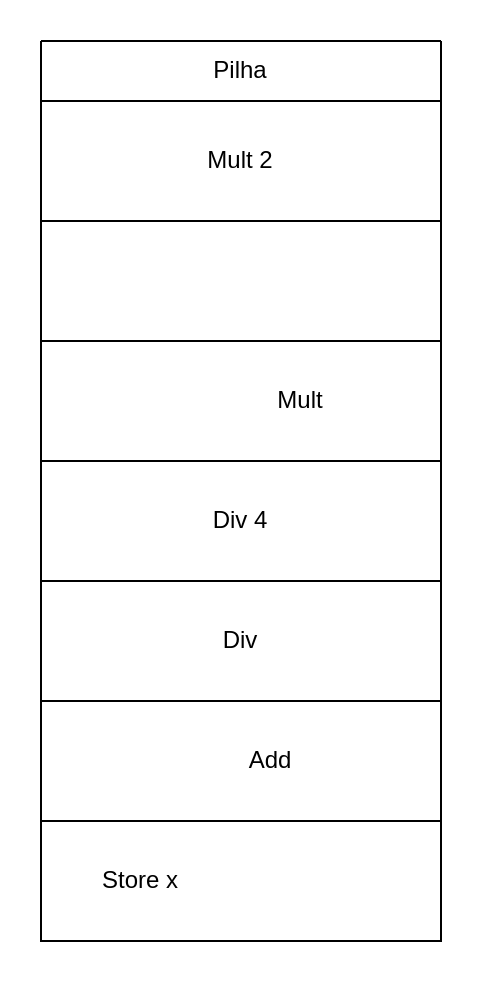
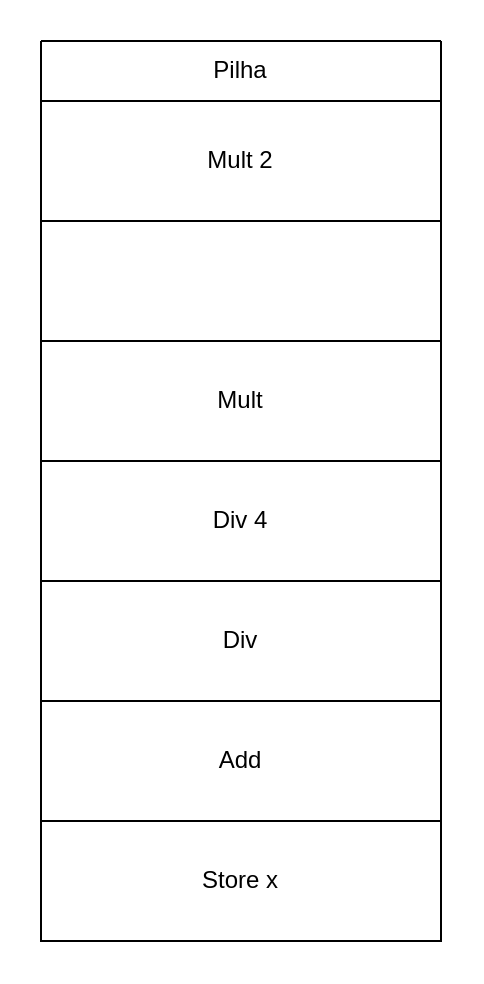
  <mxCell id="0" />
  <mxCell id="1" parent="0" />
  <mxCell id="2" value="" style="swimlane;startSize=0;" vertex="1" parent="1"><mxGeometry x="20" y="20" width="200" height="210" as="geometry" /></mxCell>
  <mxCell id="3" value="" style="rounded=0;whiteSpace=wrap;html=1;" vertex="1" parent="2"><mxGeometry y="30" width="200" height="60" as="geometry" /></mxCell>
  <mxCell id="4" value="" style="rounded=0;whiteSpace=wrap;html=1;" vertex="1" parent="2"><mxGeometry y="90" width="200" height="60" as="geometry" /></mxCell>
  <mxCell id="5" value="" style="rounded=0;whiteSpace=wrap;html=1;" vertex="1" parent="2"><mxGeometry y="150" width="200" height="60" as="geometry" /></mxCell>
  <mxCell id="6" value="Pilha" style="text;strokeColor=none;align=center;fillColor=none;html=1;verticalAlign=middle;whiteSpace=wrap;rounded=0;" vertex="1" parent="2"><mxGeometry x="70" width="60" height="30" as="geometry" /></mxCell>
  <mxCell id="7" value="Mult 2" style="text;strokeColor=none;align=center;fillColor=none;html=1;verticalAlign=middle;whiteSpace=wrap;rounded=0;" vertex="1" parent="2"><mxGeometry x="70" y="45" width="60" height="30" as="geometry" /></mxCell>
- <mxCell id="8" value="Mult" style="text;strokeColor=none;align=center;fillColor=none;html=1;verticalAlign=middle;whiteSpace=wrap;rounded=0;" vertex="1" parent="2"><mxGeometry x="100" y="165" width="60" height="30" as="geometry" /></mxCell>
+ <mxCell id="8" value="Mult" style="text;strokeColor=none;align=center;fillColor=none;html=1;verticalAlign=middle;whiteSpace=wrap;rounded=0;" vertex="1" parent="2"><mxGeometry x="70" y="165" width="60" height="30" as="geometry" /></mxCell>
  <mxCell id="9" value="" style="rounded=0;whiteSpace=wrap;html=1;" vertex="1" parent="1"><mxGeometry x="20" y="230" width="200" height="60" as="geometry" /></mxCell>
  <mxCell id="10" value="" style="rounded=0;whiteSpace=wrap;html=1;" vertex="1" parent="1"><mxGeometry x="20" y="290" width="200" height="60" as="geometry" /></mxCell>
  <mxCell id="11" value="" style="rounded=0;whiteSpace=wrap;html=1;" vertex="1" parent="1"><mxGeometry x="20" y="350" width="200" height="60" as="geometry" /></mxCell>
  <mxCell id="12" value="Div 4" style="text;strokeColor=none;align=center;fillColor=none;html=1;verticalAlign=middle;whiteSpace=wrap;rounded=0;" vertex="1" parent="1"><mxGeometry x="90" y="245" width="60" height="30" as="geometry" /></mxCell>
  <mxCell id="13" value="Div" style="text;strokeColor=none;align=center;fillColor=none;html=1;verticalAlign=middle;whiteSpace=wrap;rounded=0;" vertex="1" parent="1"><mxGeometry x="90" y="305" width="60" height="30" as="geometry" /></mxCell>
- <mxCell id="14" value="Add" style="text;strokeColor=none;align=center;fillColor=none;html=1;verticalAlign=middle;whiteSpace=wrap;rounded=0;" vertex="1" parent="1"><mxGeometry x="105" y="365" width="60" height="30" as="geometry" /></mxCell>
+ <mxCell id="14" value="Add" style="text;strokeColor=none;align=center;fillColor=none;html=1;verticalAlign=middle;whiteSpace=wrap;rounded=0;" vertex="1" parent="1"><mxGeometry x="90" y="365" width="60" height="30" as="geometry" /></mxCell>
  <mxCell id="15" value="" style="rounded=0;whiteSpace=wrap;html=1;" vertex="1" parent="1"><mxGeometry x="20" y="410" width="200" height="60" as="geometry" /></mxCell>
- <mxCell id="16" value="Store x" style="text;strokeColor=none;align=center;fillColor=none;html=1;verticalAlign=middle;whiteSpace=wrap;rounded=0;" vertex="1" parent="1"><mxGeometry x="40" y="425" width="60" height="30" as="geometry" /></mxCell>
+ <mxCell id="16" value="Store x" style="text;strokeColor=none;align=center;fillColor=none;html=1;verticalAlign=middle;whiteSpace=wrap;rounded=0;" vertex="1" parent="1"><mxGeometry x="90" y="425" width="60" height="30" as="geometry" /></mxCell>
